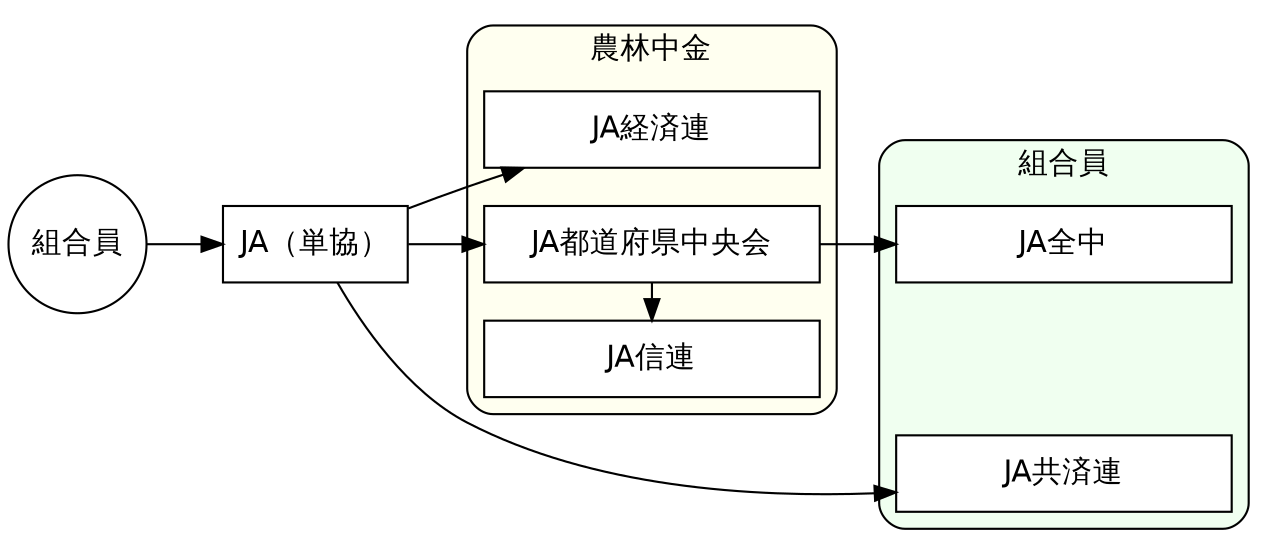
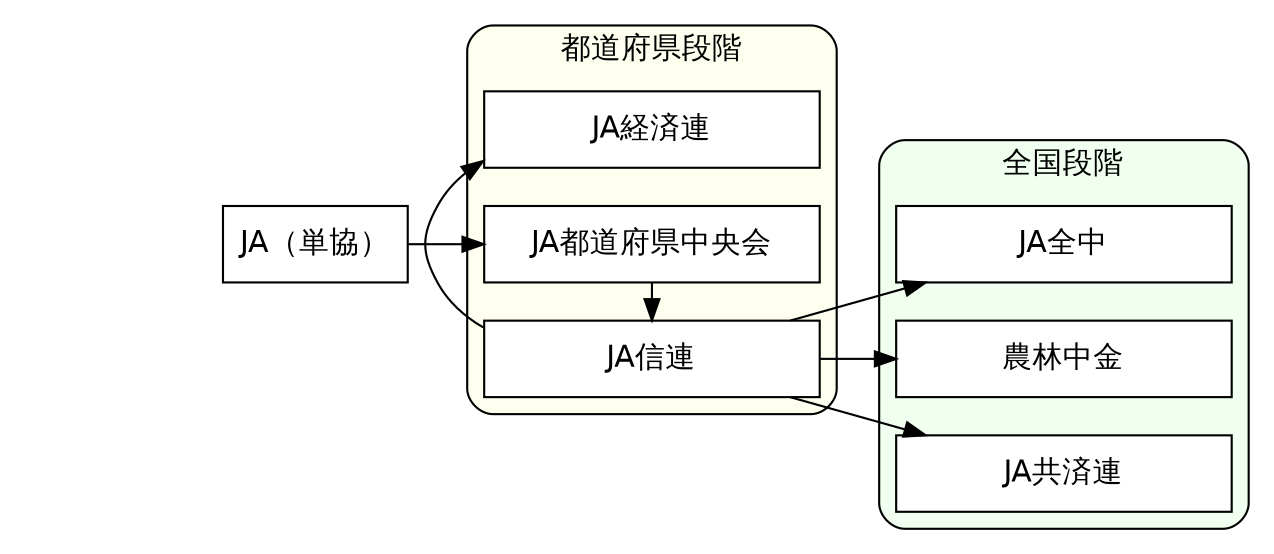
  digraph {
    rankdir=LR
    node [fillcolor=white fixedsize=false fontname=Helvetica shape=box style=filled]
    "JA経済連" [width=2.2]
    "JA信連" [width=2.2]
    "JA都道府県中央会" [width=2.2]
    "JA共済連" [width=2.2]
+   "農林中金" [width=2.2]
    "JA全中" [width=2.2]
-   "組合員" [shape=circle width=0.9]
    "JA（単協）"
    subgraph cluster_1 {
      bgcolor=ivory
      fontname=Helvetica
-     label="農林中金"
+     label="都道府県段階"
      style=rounded
      subgraph sub_2 {
        bgcolor=ivory
        fontname=Helvetica
        label="都道府県段階"
        rank=same
        style=rounded
        "JA経済連"
        "JA信連"
        "JA都道府県中央会"
      }
    }
    subgraph cluster_3 {
      bgcolor=honeydew
      fontname=Helvetica
-     label="組合員"
+     label="全国段階"
      style=rounded
      subgraph sub_4 {
        bgcolor=honeydew
        fontname=Helvetica
        label="全国段階"
        rank=same
        style=rounded
        "JA共済連"
+       "農林中金"
        "JA全中"
      }
    }
+   "JA信連" -> "農林中金"
    "JA都道府県中央会" -> "JA信連"
-   "JA都道府県中央会" -> "JA全中"
-   "組合員" -> "JA（単協）"
-   "JA（単協）" -> "JA経済連"
+   "JA信連" -> "JA全中"
+   "JA信連" -> "JA経済連"
    "JA（単協）" -> "JA都道府県中央会"
-   "JA（単協）" -> "JA共済連"
+   "JA信連" -> "JA共済連"
  }
